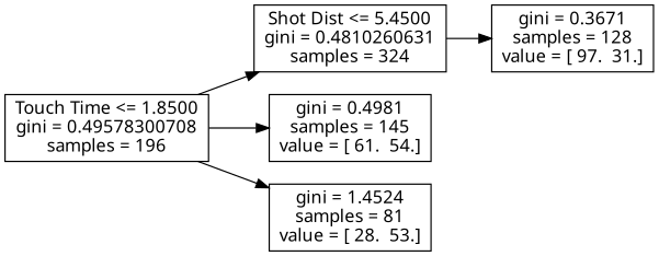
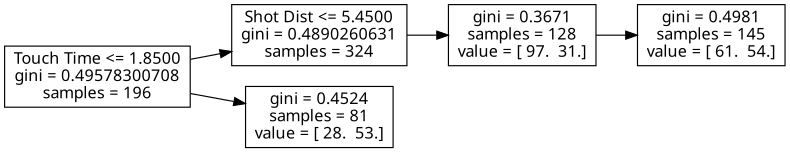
  digraph {
    fontname="Noto Sans"
    rankdir=LR
    node [fontname="Noto Sans" shape=box]
    edge [fontname="Noto Sans"]
-   n1 [label="Shot Dist <= 5.4500\ngini = 0.4810260631\nsamples = 324"]
+   n1 [label="Shot Dist <= 5.4500\ngini = 0.4890260631\nsamples = 324"]
    n2 [label="gini = 0.3671\nsamples = 128\nvalue = [ 97.  31.]"]
    n3 [label="Touch Time <= 1.8500\ngini = 0.49578300708\nsamples = 196"]
    n4 [label="gini = 0.4981\nsamples = 145\nvalue = [ 61.  54.]"]
-   n5 [label="gini = 1.4524\nsamples = 81\nvalue = [ 28.  53.]"]
+   n5 [label="gini = 0.4524\nsamples = 81\nvalue = [ 28.  53.]"]
    n1 -> n2
    n3 -> n1
-   n3 -> n4
+   n2 -> n4
    n3 -> n5
  }
